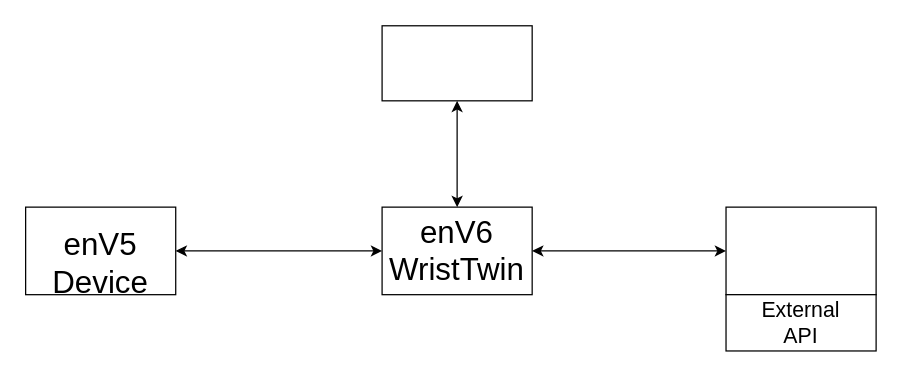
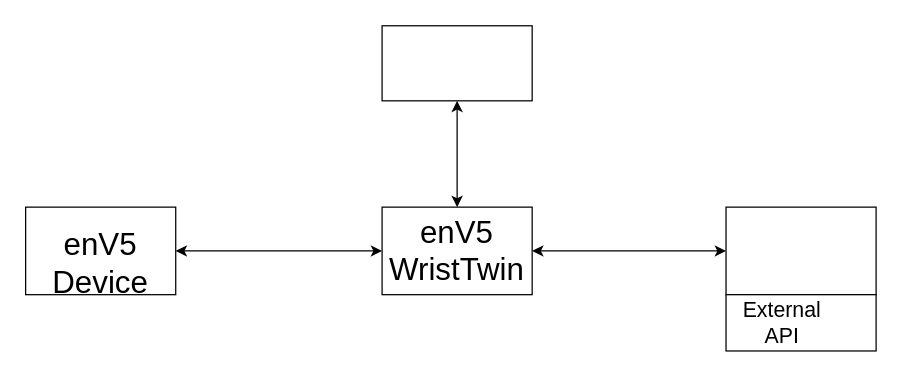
  <mxCell id="0" />
  <mxCell id="1" parent="0" />
  <mxCell id="2" value="" style="group" vertex="1" connectable="0" parent="1"><mxGeometry x="305" y="20" width="120" height="60" as="geometry" /></mxCell>
  <mxCell id="3" value="" style="rounded=0;whiteSpace=wrap;html=1;" vertex="1" parent="2"><mxGeometry width="120" height="60" as="geometry" /></mxCell>
  <mxCell id="4" value="" style="group" vertex="1" connectable="0" parent="1"><mxGeometry x="305" y="165" width="120" height="70" as="geometry" /></mxCell>
  <mxCell id="5" value="" style="rounded=0;whiteSpace=wrap;html=1;" vertex="1" parent="4"><mxGeometry width="120" height="70" as="geometry" /></mxCell>
- <mxCell id="6" value="&lt;div style=&quot;font-size: 25px;&quot;&gt;&lt;font style=&quot;font-size: 25px;&quot;&gt;enV6&lt;/font&gt;&lt;/div&gt;&lt;div style=&quot;font-size: 25px;&quot;&gt;&lt;font style=&quot;font-size: 25px;&quot;&gt;WristTwin&lt;/font&gt;&lt;br&gt;&lt;/div&gt;" style="text;html=1;strokeColor=none;fillColor=none;align=center;verticalAlign=middle;whiteSpace=wrap;rounded=0;" vertex="1" parent="4"><mxGeometry x="38.824" y="16.333" width="42.353" height="35" as="geometry" /></mxCell>
+ <mxCell id="6" value="&lt;div style=&quot;font-size: 25px;&quot;&gt;&lt;font style=&quot;font-size: 25px;&quot;&gt;enV5&lt;/font&gt;&lt;/div&gt;&lt;div style=&quot;font-size: 25px;&quot;&gt;&lt;font style=&quot;font-size: 25px;&quot;&gt;WristTwin&lt;/font&gt;&lt;br&gt;&lt;/div&gt;" style="text;html=1;strokeColor=none;fillColor=none;align=center;verticalAlign=middle;whiteSpace=wrap;rounded=0;" vertex="1" parent="4"><mxGeometry x="38.824" y="16.333" width="42.353" height="35" as="geometry" /></mxCell>
  <mxCell id="7" value="" style="group" vertex="1" connectable="0" parent="1"><mxGeometry x="20" y="165" width="120" height="70" as="geometry" /></mxCell>
  <mxCell id="8" value="" style="rounded=0;whiteSpace=wrap;html=1;" vertex="1" parent="7"><mxGeometry width="120" height="70" as="geometry" /></mxCell>
  <mxCell id="9" value="&lt;div style=&quot;font-size: 25px;&quot;&gt;&lt;font style=&quot;font-size: 25px;&quot;&gt;enV5&lt;/font&gt;&lt;/div&gt;&lt;div style=&quot;font-size: 25px;&quot;&gt;&lt;font style=&quot;font-size: 25px;&quot;&gt;Device&lt;/font&gt;&lt;br&gt;&lt;/div&gt;" style="text;html=1;strokeColor=none;fillColor=none;align=center;verticalAlign=middle;whiteSpace=wrap;rounded=0;" vertex="1" parent="7"><mxGeometry x="38.824" y="26.333" width="42.353" height="35" as="geometry" /></mxCell>
  <mxCell id="10" value="" style="group" vertex="1" connectable="0" parent="1"><mxGeometry x="580" y="165" width="120" height="70" as="geometry" /></mxCell>
  <mxCell id="11" value="" style="rounded=0;whiteSpace=wrap;html=1;" vertex="1" parent="10"><mxGeometry width="120" height="70" as="geometry" /></mxCell>
  <mxCell id="12" value="" style="endArrow=classic;startArrow=classic;html=1;rounded=0;entryX=0.5;entryY=1;entryDx=0;entryDy=0;exitX=0.5;exitY=0;exitDx=0;exitDy=0;" edge="1" parent="1" source="5" target="3"><mxGeometry width="50" height="50" relative="1" as="geometry"><mxPoint x="170" y="225" as="sourcePoint" /><mxPoint x="220" y="175" as="targetPoint" /></mxGeometry></mxCell>
  <mxCell id="13" value="" style="endArrow=classic;startArrow=classic;html=1;rounded=0;entryX=1;entryY=0.5;entryDx=0;entryDy=0;exitX=0;exitY=0.5;exitDx=0;exitDy=0;" edge="1" parent="1" source="5" target="8"><mxGeometry width="50" height="50" relative="1" as="geometry"><mxPoint x="340" y="280" as="sourcePoint" /><mxPoint x="390" y="230" as="targetPoint" /></mxGeometry></mxCell>
  <mxCell id="14" value="" style="endArrow=classic;startArrow=classic;html=1;rounded=0;entryX=0;entryY=0.5;entryDx=0;entryDy=0;exitX=1;exitY=0.5;exitDx=0;exitDy=0;" edge="1" parent="1" source="5" target="11"><mxGeometry width="50" height="50" relative="1" as="geometry"><mxPoint x="340" y="280" as="sourcePoint" /><mxPoint x="390" y="230" as="targetPoint" /></mxGeometry></mxCell>
  <mxCell id="15" value="" style="rounded=0;whiteSpace=wrap;html=1;" vertex="1" parent="1"><mxGeometry x="580" y="235" width="120" height="45" as="geometry" /></mxCell>
- <mxCell id="16" value="&lt;div style=&quot;font-size: 17px;&quot;&gt;&lt;font style=&quot;font-size: 17px;&quot;&gt;External&lt;/font&gt;&lt;/div&gt;&lt;div style=&quot;font-size: 17px;&quot;&gt;&lt;font style=&quot;font-size: 17px;&quot;&gt;API&lt;/font&gt;&lt;br&gt;&lt;/div&gt;" style="text;html=1;strokeColor=none;fillColor=none;align=center;verticalAlign=middle;whiteSpace=wrap;rounded=0;" vertex="1" parent="1"><mxGeometry x="610" y="242.5" width="60" height="30" as="geometry" /></mxCell>
+ <mxCell id="16" value="&lt;div style=&quot;font-size: 17px;&quot;&gt;&lt;font style=&quot;font-size: 17px;&quot;&gt;External&lt;/font&gt;&lt;/div&gt;&lt;div style=&quot;font-size: 17px;&quot;&gt;&lt;font style=&quot;font-size: 17px;&quot;&gt;API&lt;/font&gt;&lt;br&gt;&lt;/div&gt;" style="text;html=1;strokeColor=none;fillColor=none;align=center;verticalAlign=middle;whiteSpace=wrap;rounded=0;" vertex="1" parent="1"><mxGeometry x="595" y="242.5" width="60" height="30" as="geometry" /></mxCell>
